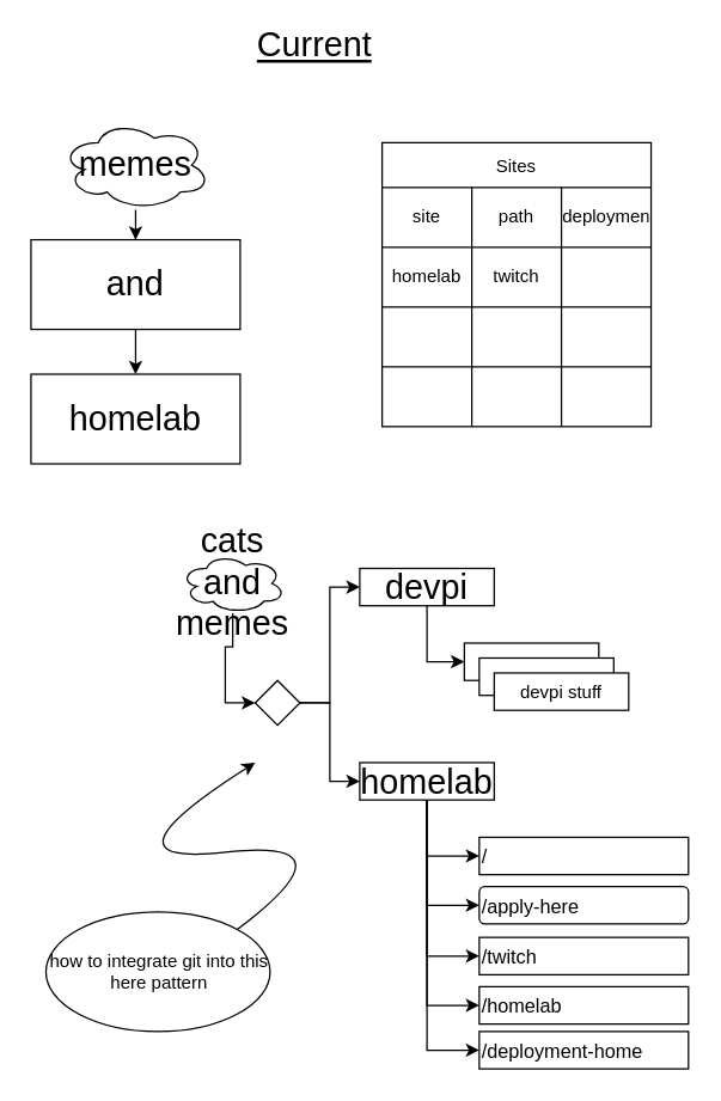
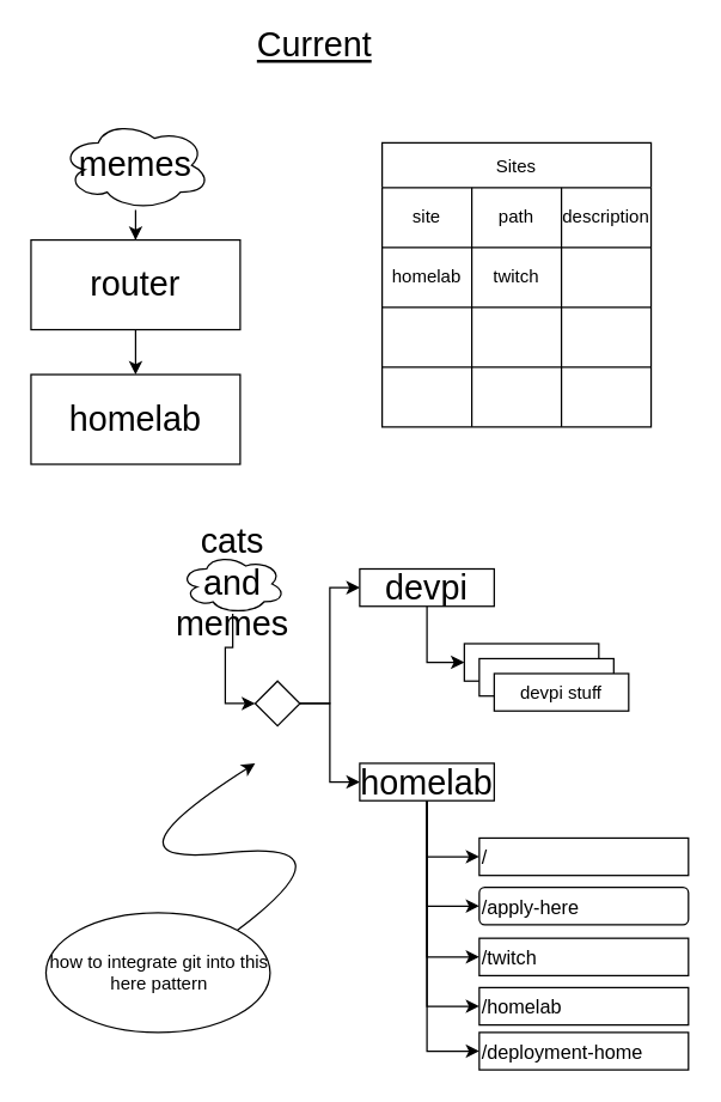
  <mxCell id="0" />
  <mxCell id="1" parent="0" />
  <mxCell id="2" value="Current" style="text;html=1;strokeColor=none;fillColor=none;align=center;verticalAlign=middle;whiteSpace=wrap;rounded=0;fontStyle=4;fontSize=23;" vertex="1" parent="1"><mxGeometry x="190" y="20" width="40" height="20" as="geometry" /></mxCell>
  <mxCell id="3" value="homelab" style="rounded=0;whiteSpace=wrap;html=1;fontSize=23;" vertex="1" parent="1"><mxGeometry x="20" y="250" width="140" height="60" as="geometry" /></mxCell>
  <mxCell id="4" style="edgeStyle=orthogonalEdgeStyle;rounded=0;orthogonalLoop=1;jettySize=auto;html=1;entryX=0.5;entryY=0;entryDx=0;entryDy=0;fontSize=23;" edge="1" parent="1" source="5" target="3"><mxGeometry relative="1" as="geometry" /></mxCell>
- <mxCell id="5" value="and" style="rounded=0;whiteSpace=wrap;html=1;fontSize=23;" vertex="1" parent="1"><mxGeometry x="20" y="160" width="140" height="60" as="geometry" /></mxCell>
+ <mxCell id="5" value="router" style="rounded=0;whiteSpace=wrap;html=1;fontSize=23;" vertex="1" parent="1"><mxGeometry x="20" y="160" width="140" height="60" as="geometry" /></mxCell>
  <mxCell id="6" style="edgeStyle=orthogonalEdgeStyle;rounded=0;orthogonalLoop=1;jettySize=auto;html=1;fontSize=23;" edge="1" parent="1" source="7" target="5"><mxGeometry relative="1" as="geometry" /></mxCell>
  <mxCell id="7" value="memes" style="ellipse;shape=cloud;whiteSpace=wrap;html=1;fontSize=23;" vertex="1" parent="1"><mxGeometry x="40" y="80" width="100" height="60" as="geometry" /></mxCell>
  <mxCell id="8" value="Sites" style="shape=table;startSize=30;container=1;collapsible=0;childLayout=tableLayout;" vertex="1" parent="1"><mxGeometry x="255" y="95" width="180" height="190" as="geometry" /></mxCell>
  <mxCell id="9" value="" style="shape=partialRectangle;collapsible=0;dropTarget=0;pointerEvents=0;fillColor=none;top=0;left=0;bottom=0;right=0;points=[[0,0.5],[1,0.5]];portConstraint=eastwest;" vertex="1" parent="8"><mxGeometry y="30" width="180" height="40" as="geometry" /></mxCell>
  <mxCell id="10" value="site&lt;span style=&quot;white-space: pre&quot;&gt;&lt;/span&gt;&lt;span style=&quot;white-space: pre&quot;&gt;&lt;/span&gt;" style="shape=partialRectangle;html=1;whiteSpace=wrap;connectable=0;overflow=hidden;fillColor=none;top=0;left=0;bottom=0;right=0;pointerEvents=1;" vertex="1" parent="9"><mxGeometry width="60" height="40" as="geometry" /></mxCell>
  <mxCell id="11" value="&lt;div&gt;path&lt;/div&gt;" style="shape=partialRectangle;html=1;whiteSpace=wrap;connectable=0;overflow=hidden;fillColor=none;top=0;left=0;bottom=0;right=0;pointerEvents=1;" vertex="1" parent="9"><mxGeometry x="60" width="60" height="40" as="geometry" /></mxCell>
- <mxCell id="12" value="deployment&lt;span style=&quot;white-space: pre&quot;&gt;&#09;&lt;/span&gt;&lt;span style=&quot;white-space: pre&quot;&gt;&#09;&lt;/span&gt;" style="shape=partialRectangle;html=1;whiteSpace=wrap;connectable=0;overflow=hidden;fillColor=none;top=0;left=0;bottom=0;right=0;pointerEvents=1;" vertex="1" parent="9"><mxGeometry x="120" width="60" height="40" as="geometry" /></mxCell>
+ <mxCell id="12" value="description&lt;span style=&quot;white-space: pre&quot;&gt;&#09;&lt;/span&gt;&lt;span style=&quot;white-space: pre&quot;&gt;&#09;&lt;/span&gt;" style="shape=partialRectangle;html=1;whiteSpace=wrap;connectable=0;overflow=hidden;fillColor=none;top=0;left=0;bottom=0;right=0;pointerEvents=1;" vertex="1" parent="9"><mxGeometry x="120" width="60" height="40" as="geometry" /></mxCell>
  <mxCell id="13" value="" style="shape=partialRectangle;collapsible=0;dropTarget=0;pointerEvents=0;fillColor=none;top=0;left=0;bottom=0;right=0;points=[[0,0.5],[1,0.5]];portConstraint=eastwest;" vertex="1" parent="8"><mxGeometry y="70" width="180" height="40" as="geometry" /></mxCell>
  <mxCell id="14" value="&lt;div&gt;homelab&lt;/div&gt;" style="shape=partialRectangle;html=1;whiteSpace=wrap;connectable=0;overflow=hidden;fillColor=none;top=0;left=0;bottom=0;right=0;pointerEvents=1;" vertex="1" parent="13"><mxGeometry width="60" height="40" as="geometry" /></mxCell>
  <mxCell id="15" value="twitch&lt;span style=&quot;white-space: pre&quot;&gt;&lt;/span&gt;" style="shape=partialRectangle;html=1;whiteSpace=wrap;connectable=0;overflow=hidden;fillColor=none;top=0;left=0;bottom=0;right=0;pointerEvents=1;" vertex="1" parent="13"><mxGeometry x="60" width="60" height="40" as="geometry" /></mxCell>
  <mxCell id="16" value="" style="shape=partialRectangle;html=1;whiteSpace=wrap;connectable=0;overflow=hidden;fillColor=none;top=0;left=0;bottom=0;right=0;pointerEvents=1;" vertex="1" parent="13"><mxGeometry x="120" width="60" height="40" as="geometry" /></mxCell>
  <mxCell id="17" value="" style="shape=partialRectangle;collapsible=0;dropTarget=0;pointerEvents=0;fillColor=none;top=0;left=0;bottom=0;right=0;points=[[0,0.5],[1,0.5]];portConstraint=eastwest;" vertex="1" parent="8"><mxGeometry y="110" width="180" height="40" as="geometry" /></mxCell>
  <mxCell id="18" value="" style="shape=partialRectangle;html=1;whiteSpace=wrap;connectable=0;overflow=hidden;fillColor=none;top=0;left=0;bottom=0;right=0;pointerEvents=1;" vertex="1" parent="17"><mxGeometry width="60" height="40" as="geometry" /></mxCell>
  <mxCell id="19" value="" style="shape=partialRectangle;html=1;whiteSpace=wrap;connectable=0;overflow=hidden;fillColor=none;top=0;left=0;bottom=0;right=0;pointerEvents=1;" vertex="1" parent="17"><mxGeometry x="60" width="60" height="40" as="geometry" /></mxCell>
  <mxCell id="20" value="" style="shape=partialRectangle;html=1;whiteSpace=wrap;connectable=0;overflow=hidden;fillColor=none;top=0;left=0;bottom=0;right=0;pointerEvents=1;" vertex="1" parent="17"><mxGeometry x="120" width="60" height="40" as="geometry" /></mxCell>
  <mxCell id="21" value="" style="shape=partialRectangle;collapsible=0;dropTarget=0;pointerEvents=0;fillColor=none;top=0;left=0;bottom=0;right=0;points=[[0,0.5],[1,0.5]];portConstraint=eastwest;" vertex="1" parent="8"><mxGeometry y="150" width="180" height="40" as="geometry" /></mxCell>
  <mxCell id="22" value="" style="shape=partialRectangle;html=1;whiteSpace=wrap;connectable=0;overflow=hidden;fillColor=none;top=0;left=0;bottom=0;right=0;pointerEvents=1;" vertex="1" parent="21"><mxGeometry width="60" height="40" as="geometry" /></mxCell>
  <mxCell id="23" value="" style="shape=partialRectangle;html=1;whiteSpace=wrap;connectable=0;overflow=hidden;fillColor=none;top=0;left=0;bottom=0;right=0;pointerEvents=1;" vertex="1" parent="21"><mxGeometry x="60" width="60" height="40" as="geometry" /></mxCell>
  <mxCell id="24" value="" style="shape=partialRectangle;html=1;whiteSpace=wrap;connectable=0;overflow=hidden;fillColor=none;top=0;left=0;bottom=0;right=0;pointerEvents=1;" vertex="1" parent="21"><mxGeometry x="120" width="60" height="40" as="geometry" /></mxCell>
  <mxCell id="25" style="edgeStyle=orthogonalEdgeStyle;rounded=0;orthogonalLoop=1;jettySize=auto;html=1;entryX=0;entryY=0.5;entryDx=0;entryDy=0;fontSize=23;" edge="1" parent="1" source="26" target="29"><mxGeometry relative="1" as="geometry" /></mxCell>
  <mxCell id="26" value="cats and memes" style="ellipse;shape=cloud;whiteSpace=wrap;html=1;fontSize=23;" vertex="1" parent="1"><mxGeometry x="120" y="370" width="70" height="40" as="geometry" /></mxCell>
  <mxCell id="27" style="edgeStyle=orthogonalEdgeStyle;rounded=0;orthogonalLoop=1;jettySize=auto;html=1;entryX=0;entryY=0.5;entryDx=0;entryDy=0;fontSize=23;" edge="1" parent="1" source="29" target="35"><mxGeometry relative="1" as="geometry" /></mxCell>
  <mxCell id="28" style="edgeStyle=orthogonalEdgeStyle;rounded=0;orthogonalLoop=1;jettySize=auto;html=1;entryX=0;entryY=0.5;entryDx=0;entryDy=0;fontSize=23;" edge="1" parent="1" source="29" target="37"><mxGeometry relative="1" as="geometry" /></mxCell>
  <mxCell id="29" value="" style="rhombus;whiteSpace=wrap;html=1;fontSize=23;" vertex="1" parent="1"><mxGeometry x="170" y="455" width="30" height="30" as="geometry" /></mxCell>
  <mxCell id="30" style="edgeStyle=orthogonalEdgeStyle;rounded=0;orthogonalLoop=1;jettySize=auto;html=1;entryX=0;entryY=0.5;entryDx=0;entryDy=0;fontSize=12;" edge="1" parent="1" source="35" target="42"><mxGeometry relative="1" as="geometry" /></mxCell>
  <mxCell id="31" style="edgeStyle=orthogonalEdgeStyle;rounded=0;orthogonalLoop=1;jettySize=auto;html=1;entryX=0;entryY=0.5;entryDx=0;entryDy=0;fontSize=12;" edge="1" parent="1" source="35" target="43"><mxGeometry relative="1" as="geometry" /></mxCell>
  <mxCell id="32" style="edgeStyle=orthogonalEdgeStyle;rounded=0;orthogonalLoop=1;jettySize=auto;html=1;entryX=0;entryY=0.5;entryDx=0;entryDy=0;fontSize=12;" edge="1" parent="1" source="35" target="44"><mxGeometry relative="1" as="geometry" /></mxCell>
  <mxCell id="33" style="edgeStyle=orthogonalEdgeStyle;rounded=0;orthogonalLoop=1;jettySize=auto;html=1;entryX=0;entryY=0.5;entryDx=0;entryDy=0;fontSize=12;" edge="1" parent="1" source="35" target="45"><mxGeometry relative="1" as="geometry" /></mxCell>
  <mxCell id="34" style="edgeStyle=orthogonalEdgeStyle;rounded=0;orthogonalLoop=1;jettySize=auto;html=1;entryX=0;entryY=0.5;entryDx=0;entryDy=0;fontSize=12;" edge="1" parent="1" source="35" target="46"><mxGeometry relative="1" as="geometry" /></mxCell>
  <mxCell id="35" value="homelab" style="rounded=0;whiteSpace=wrap;html=1;fontSize=23;" vertex="1" parent="1"><mxGeometry x="240" y="510" width="90" height="25" as="geometry" /></mxCell>
  <mxCell id="36" style="edgeStyle=orthogonalEdgeStyle;rounded=0;orthogonalLoop=1;jettySize=auto;html=1;entryX=0;entryY=0.5;entryDx=0;entryDy=0;fontSize=23;" edge="1" parent="1" source="37" target="39"><mxGeometry relative="1" as="geometry" /></mxCell>
  <mxCell id="37" value="devpi" style="rounded=0;whiteSpace=wrap;html=1;fontSize=23;" vertex="1" parent="1"><mxGeometry x="240" y="380" width="90" height="25" as="geometry" /></mxCell>
  <mxCell id="38" value="" style="group;fontSize=12;" vertex="1" connectable="0" parent="1"><mxGeometry x="310" y="430" width="110" height="45" as="geometry" /></mxCell>
  <mxCell id="39" value="" style="rounded=0;whiteSpace=wrap;html=1;fontSize=12;" vertex="1" parent="38"><mxGeometry width="90" height="25" as="geometry" /></mxCell>
  <mxCell id="40" value="" style="rounded=0;whiteSpace=wrap;html=1;fontSize=12;" vertex="1" parent="38"><mxGeometry x="10" y="10" width="90" height="25" as="geometry" /></mxCell>
  <mxCell id="41" value="devpi stuff" style="rounded=0;whiteSpace=wrap;html=1;fontSize=12;" vertex="1" parent="38"><mxGeometry x="20" y="20" width="90" height="25" as="geometry" /></mxCell>
  <mxCell id="42" value="/" style="rounded=0;whiteSpace=wrap;html=1;fontSize=13;align=left;" vertex="1" parent="1"><mxGeometry x="320" y="560" width="140" height="25" as="geometry" /></mxCell>
  <mxCell id="43" value="/apply-here" style="whiteSpace=wrap;html=1;fontSize=13;align=left;rounded=1;" vertex="1" parent="1"><mxGeometry x="320" y="593" width="140" height="25" as="geometry" /></mxCell>
  <mxCell id="44" value="/twitch" style="rounded=0;whiteSpace=wrap;html=1;fontSize=13;align=left;" vertex="1" parent="1"><mxGeometry x="320" y="627" width="140" height="25" as="geometry" /></mxCell>
  <mxCell id="45" value="&lt;div&gt;/homelab&lt;/div&gt;" style="rounded=0;whiteSpace=wrap;html=1;fontSize=13;align=left;" vertex="1" parent="1"><mxGeometry x="320" y="660" width="140" height="25" as="geometry" /></mxCell>
  <mxCell id="46" value="/deployment-home" style="rounded=0;whiteSpace=wrap;html=1;fontSize=13;align=left;" vertex="1" parent="1"><mxGeometry x="320" y="690" width="140" height="25" as="geometry" /></mxCell>
  <mxCell id="47" value="&lt;div align=&quot;center&quot;&gt;how to integrate git into this here pattern&lt;br&gt;&lt;/div&gt;" style="ellipse;whiteSpace=wrap;html=1;fontSize=12;align=left;" vertex="1" parent="1"><mxGeometry x="30" y="610" width="150" height="80" as="geometry" /></mxCell>
  <mxCell id="48" value="" style="curved=1;endArrow=classic;html=1;fontSize=12;exitX=1;exitY=0;exitDx=0;exitDy=0;" edge="1" parent="1" source="47"><mxGeometry width="50" height="50" relative="1" as="geometry"><mxPoint x="175" y="627" as="sourcePoint" /><mxPoint x="170" y="510" as="targetPoint" /><Array as="points"><mxPoint x="240" y="560" /><mxPoint x="60" y="580" /></Array></mxGeometry></mxCell>
